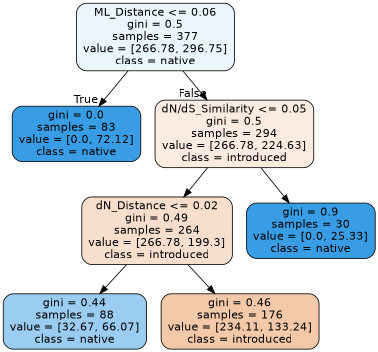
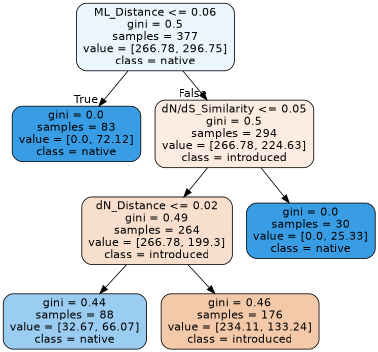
  digraph {
    node [color=black fillcolor="#399de5" fontname=helvetica shape=box style="filled, rounded"]
    edge [fontname=helvetica]
    n1 [fillcolor="#ebf5fc" label="ML_Distance <= 0.06\ngini = 0.5\nsamples = 377\nvalue = [266.78, 296.75]\nclass = native"]
    n2 [label="gini = 0.0\nsamples = 83\nvalue = [0.0, 72.12]\nclass = native"]
    n3 [fillcolor="#fbebe0" label="dN/dS_Similarity <= 0.05\ngini = 0.5\nsamples = 294\nvalue = [266.78, 224.63]\nclass = introduced"]
    n4 [fillcolor="#f8dfcd" label="dN_Distance <= 0.02\ngini = 0.49\nsamples = 264\nvalue = [266.78, 199.3]\nclass = introduced"]
-   n5 [label="gini = 0.9\nsamples = 30\nvalue = [0.0, 25.33]\nclass = native"]
+   n5 [label="gini = 0.0\nsamples = 30\nvalue = [0.0, 25.33]\nclass = native"]
    n6 [fillcolor="#9bcdf2" label="gini = 0.44\nsamples = 88\nvalue = [32.67, 66.07]\nclass = native"]
    n7 [fillcolor="#f4c9aa" label="gini = 0.46\nsamples = 176\nvalue = [234.11, 133.24]\nclass = introduced"]
    n1 -> n2 [headlabel=True labelangle=45 labeldistance=2.5]
    n1 -> n3 [headlabel=False labelangle=-45 labeldistance=2.5]
    n3 -> n4
    n3 -> n5
    n4 -> n6
    n4 -> n7
  }
